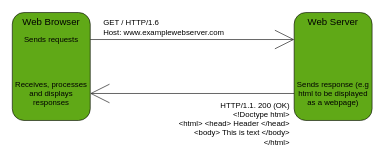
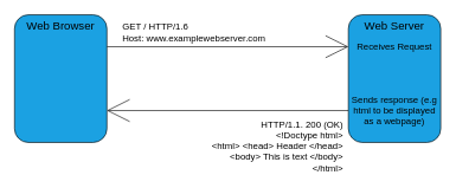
  <mxCell id="0" />
  <mxCell id="1" parent="0" />
  <mxCell id="2" style="edgeStyle=none;html=1;exitX=1;exitY=0.25;exitDx=0;exitDy=0;entryX=0;entryY=0.25;entryDx=0;entryDy=0;endArrow=open;endFill=0;endSize=30;" edge="1" parent="1" source="3" target="5"><mxGeometry relative="1" as="geometry" /></mxCell>
- <mxCell id="3" value="Web Browser" style="rounded=1;whiteSpace=wrap;html=1;fontSize=16;verticalAlign=top;fillColor=#60a917;fontColor=#000000;strokeColor=#000000;" vertex="1" parent="1"><mxGeometry x="20" y="20" width="130" height="180" as="geometry" /></mxCell>
+ <mxCell id="3" value="Web Browser" style="rounded=1;whiteSpace=wrap;html=1;fontSize=16;verticalAlign=top;fillColor=#1ba1e2;fontColor=#000000;strokeColor=#000000;" vertex="1" parent="1"><mxGeometry x="20" y="20" width="130" height="180" as="geometry" /></mxCell>
  <mxCell id="4" style="edgeStyle=none;html=1;exitX=0;exitY=0.75;exitDx=0;exitDy=0;entryX=1;entryY=0.75;entryDx=0;entryDy=0;endArrow=open;endFill=0;endSize=30;" edge="1" parent="1" source="5" target="3"><mxGeometry relative="1" as="geometry" /></mxCell>
- <mxCell id="5" value="Web Server" style="rounded=1;whiteSpace=wrap;html=1;fontSize=16;verticalAlign=top;strokeColor=#000000;fillColor=#60a917;fontColor=#000000;" vertex="1" parent="1"><mxGeometry x="490" y="20" width="130" height="180" as="geometry" /></mxCell>
- <mxCell id="6" value="Sends requests" style="text;html=1;strokeColor=none;fillColor=none;align=center;verticalAlign=middle;whiteSpace=wrap;rounded=0;fontSize=13;fontColor=#000000;" vertex="1" parent="1"><mxGeometry x="20" y="50" width="130" height="30" as="geometry" /></mxCell>
- <mxCell id="7" value="Receives, processes and displays responses" style="text;html=1;strokeColor=none;fillColor=none;align=center;verticalAlign=middle;whiteSpace=wrap;rounded=0;fontSize=13;fontColor=#000000;" vertex="1" parent="1"><mxGeometry x="20" y="140" width="130" height="30" as="geometry" /></mxCell>
+ <mxCell id="5" value="Web Server" style="rounded=1;whiteSpace=wrap;html=1;fontSize=16;verticalAlign=top;strokeColor=#000000;fillColor=#1ba1e2;fontColor=#000000;" vertex="1" parent="1"><mxGeometry x="490" y="20" width="130" height="180" as="geometry" /></mxCell>
+ <mxCell id="8" value="Receives Request" style="text;html=1;strokeColor=none;fillColor=none;align=center;verticalAlign=middle;whiteSpace=wrap;rounded=0;fontSize=13;fontColor=#000000;" vertex="1" parent="1"><mxGeometry x="490" y="50" width="130" height="30" as="geometry" /></mxCell>
  <mxCell id="9" value="Sends response (e.g html to be displayed as a webpage)" style="text;html=1;strokeColor=none;fillColor=none;align=center;verticalAlign=middle;whiteSpace=wrap;rounded=0;fontSize=13;fontColor=#000000;" vertex="1" parent="1"><mxGeometry x="490" y="140" width="130" height="30" as="geometry" /></mxCell>
  <mxCell id="10" value="GET / HTTP/1.6&lt;br&gt;Host: www.examplewebserver.com" style="text;html=1;strokeColor=none;fillColor=none;align=left;verticalAlign=middle;whiteSpace=wrap;rounded=0;fontSize=13;fontColor=#000000;" vertex="1" parent="1"><mxGeometry x="170" y="30" width="240" height="30" as="geometry" /></mxCell>
  <mxCell id="11" value="HTTP/1.1. 200 (OK)&lt;br&gt;&amp;lt;!Doctype html&amp;gt;&lt;br&gt;&amp;lt;html&amp;gt; &amp;lt;head&amp;gt; Header &amp;lt;/head&amp;gt;&lt;br&gt;&amp;lt;body&amp;gt; This is text &amp;lt;/body&amp;gt;&lt;br&gt;&amp;lt;/html&amp;gt;" style="text;html=1;strokeColor=none;fillColor=none;align=right;verticalAlign=middle;whiteSpace=wrap;rounded=0;fontSize=13;fontColor=#000000;" vertex="1" parent="1"><mxGeometry x="245" y="190" width="240" height="30" as="geometry" /></mxCell>
